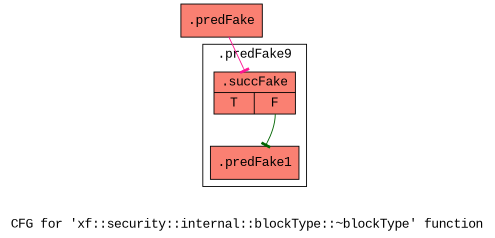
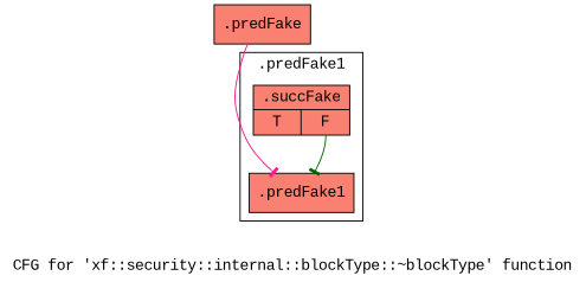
  digraph {
    fontname="Liberation Mono"
    label="CFG for 'xf::security::internal::blockType::~blockType' function"
    node [filename="./sha1.hpp" fillcolor=salmon fontname="Liberation Mono" linenumber=47 shape=record style=filled]
    edge [arrowhead=tee fontname="Liberation Mono"]
    n1 [label="{.predFake1}"]
    n2 [label="{.succFake|{<s0>T|<s1>F}}"]
    n3 [label="{.predFake}" filename="" linenumber=""]
    subgraph cluster_1 {
      invocationtime=-1
-     label=".predFake9"
+     label=".predFake1"
      tripcount=0
      n1
      n2
    }
    n2 -> n1 [color=darkgreen tailport=s1]
-   n3 -> n2 [color=deeppink execusionnum=0 filename="./sha1.hpp"]
+   n3 -> n1 [color=deeppink execusionnum=0 filename="./sha1.hpp"]
  }
